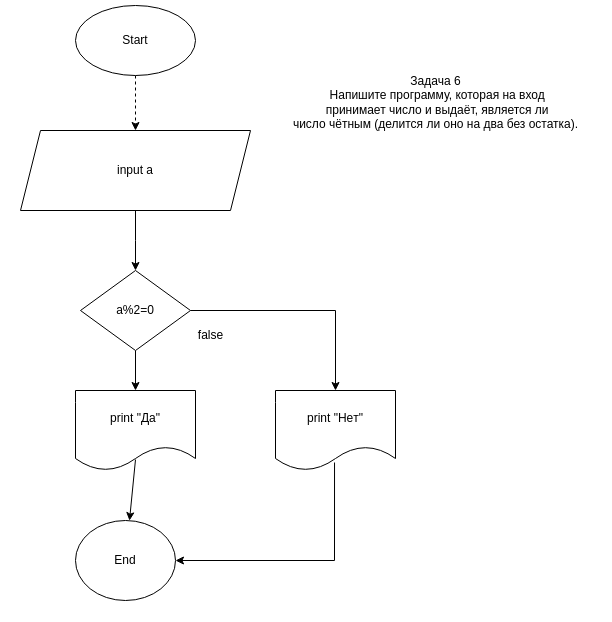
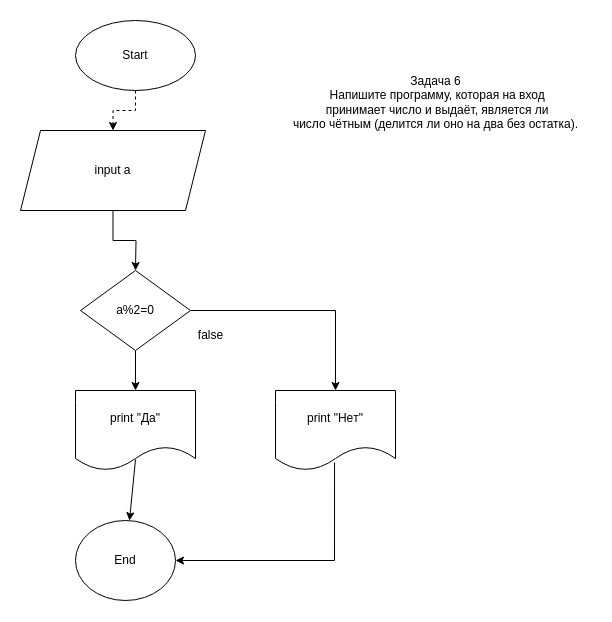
  <mxCell id="0" />
  <mxCell id="1" parent="0" />
  <mxCell id="2" value="" style="edgeStyle=orthogonalEdgeStyle;rounded=0;orthogonalLoop=1;jettySize=auto;html=1;dashed=1;" parent="1" source="3" target="5" edge="1"><mxGeometry relative="1" as="geometry" /></mxCell>
- <mxCell id="3" value="Start" style="ellipse;whiteSpace=wrap;html=1;" parent="1" vertex="1"><mxGeometry x="75" y="5" width="120" height="70" as="geometry" /></mxCell>
+ <mxCell id="3" value="Start" style="ellipse;whiteSpace=wrap;html=1;" parent="1" vertex="1"><mxGeometry x="75" y="20" width="120" height="70" as="geometry" /></mxCell>
  <mxCell id="4" value="" style="edgeStyle=orthogonalEdgeStyle;rounded=0;orthogonalLoop=1;jettySize=auto;html=1;entryX=0.5;entryY=0;entryDx=0;entryDy=0;" parent="1" source="5" edge="1"><mxGeometry relative="1" as="geometry"><mxPoint x="135" y="270" as="targetPoint" /></mxGeometry></mxCell>
- <mxCell id="5" value="input a" style="shape=parallelogram;perimeter=parallelogramPerimeter;whiteSpace=wrap;html=1;fixedSize=1;" parent="1" vertex="1"><mxGeometry x="20" y="130" width="230" height="80" as="geometry" /></mxCell>
+ <mxCell id="5" value="input a" style="shape=parallelogram;perimeter=parallelogramPerimeter;whiteSpace=wrap;html=1;fixedSize=1;" parent="1" vertex="1"><mxGeometry x="20" y="130" width="185" height="80" as="geometry" /></mxCell>
  <mxCell id="6" value="" style="edgeStyle=none;html=1;" edge="1" parent="1" source="7" target="11"><mxGeometry relative="1" as="geometry" /></mxCell>
  <mxCell id="7" value="a%2=0" style="rhombus;whiteSpace=wrap;html=1;" parent="1" vertex="1"><mxGeometry x="80" y="270" width="110" height="80" as="geometry" /></mxCell>
  <mxCell id="8" value="false" style="text;html=1;align=center;verticalAlign=middle;resizable=0;points=[];autosize=1;strokeColor=none;fillColor=none;" parent="1" vertex="1"><mxGeometry x="185" y="320" width="50" height="30" as="geometry" /></mxCell>
  <mxCell id="9" value="&lt;br&gt;Задача 6&lt;br&gt;&amp;nbsp;Напишите программу, которая на вход&lt;br&gt;&amp;nbsp;принимает число и выдаёт, является&amp;nbsp;ли &lt;br&gt;число чётным (делится ли оно на два без остатка)." style="text;html=1;align=center;verticalAlign=middle;resizable=0;points=[];autosize=1;strokeColor=none;fillColor=none;" parent="1" vertex="1"><mxGeometry x="280" y="50" width="310" height="90" as="geometry" /></mxCell>
  <mxCell id="10" value="" style="edgeStyle=none;html=1;exitX=0.5;exitY=0.863;exitDx=0;exitDy=0;exitPerimeter=0;" edge="1" parent="1" source="11" target="14"><mxGeometry relative="1" as="geometry" /></mxCell>
  <mxCell id="11" value="print &quot;Да&quot;" style="shape=document;whiteSpace=wrap;html=1;boundedLbl=1;" parent="1" vertex="1"><mxGeometry x="75" y="390" width="120" height="80" as="geometry" /></mxCell>
  <mxCell id="12" value="print &quot;Heт&quot;" style="shape=document;whiteSpace=wrap;html=1;boundedLbl=1;" parent="1" vertex="1"><mxGeometry x="275" y="390" width="120" height="80" as="geometry" /></mxCell>
  <mxCell id="13" value="" style="endArrow=classic;html=1;rounded=0;exitX=1;exitY=0.5;exitDx=0;exitDy=0;entryX=0.5;entryY=0;entryDx=0;entryDy=0;" parent="1" source="7" target="12" edge="1"><mxGeometry width="50" height="50" relative="1" as="geometry"><mxPoint x="475" y="260" as="sourcePoint" /><mxPoint x="525" y="210" as="targetPoint" /><Array as="points"><mxPoint x="335" y="310" /></Array></mxGeometry></mxCell>
  <mxCell id="14" value="End" style="ellipse;whiteSpace=wrap;html=1;" parent="1" vertex="1"><mxGeometry x="75" y="520" width="100" height="80" as="geometry" /></mxCell>
  <mxCell id="15" value="" style="endArrow=classic;html=1;rounded=0;exitX=0.492;exitY=0.9;exitDx=0;exitDy=0;exitPerimeter=0;entryX=1;entryY=0.5;entryDx=0;entryDy=0;" parent="1" source="12" target="14" edge="1"><mxGeometry width="50" height="50" relative="1" as="geometry"><mxPoint x="475" y="260" as="sourcePoint" /><mxPoint x="525" y="210" as="targetPoint" /><Array as="points"><mxPoint x="334" y="560" /></Array></mxGeometry></mxCell>
